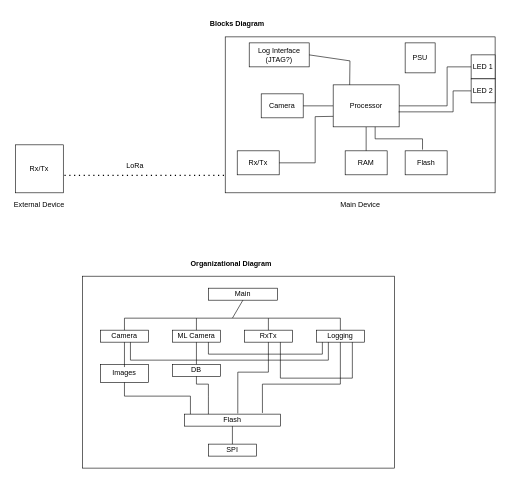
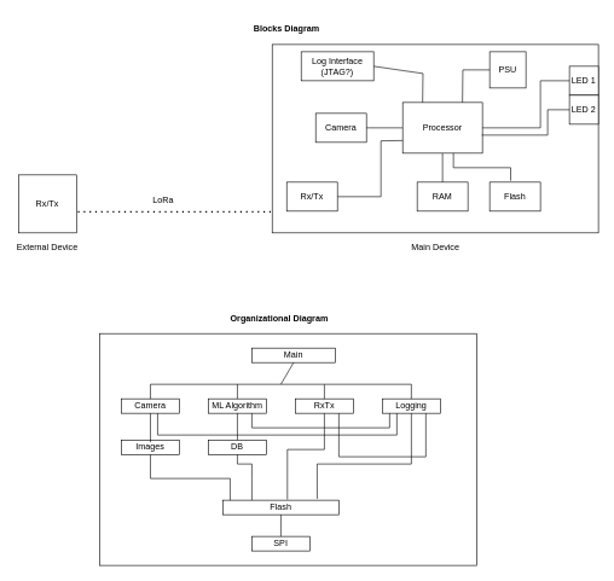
  <mxCell id="0" />
  <mxCell id="1" parent="0" />
  <mxCell id="2" value="" style="rounded=0;whiteSpace=wrap;html=1;fillColor=none;" vertex="1" parent="1"><mxGeometry x="137" y="460" width="520" height="320" as="geometry" /></mxCell>
  <mxCell id="3" value="" style="rounded=0;whiteSpace=wrap;html=1;fillColor=none;" vertex="1" parent="1"><mxGeometry x="375" y="61" width="450" height="260" as="geometry" /></mxCell>
  <mxCell id="4" value="&lt;b&gt;Blocks Diagram&lt;/b&gt;" style="text;html=1;strokeColor=none;fillColor=none;align=center;verticalAlign=middle;whiteSpace=wrap;rounded=0;" vertex="1" parent="1"><mxGeometry x="205" y="20" width="380" height="40" as="geometry" /></mxCell>
  <mxCell id="5" value="Flash" style="rounded=0;whiteSpace=wrap;html=1;fillColor=default;" vertex="1" parent="1"><mxGeometry x="675" y="251" width="70" height="40" as="geometry" /></mxCell>
  <mxCell id="6" value="RAM" style="rounded=0;whiteSpace=wrap;html=1;fillColor=default;" vertex="1" parent="1"><mxGeometry x="575" y="251" width="70" height="40" as="geometry" /></mxCell>
  <mxCell id="7" value="Camera" style="rounded=0;whiteSpace=wrap;html=1;fillColor=default;" vertex="1" parent="1"><mxGeometry x="435" y="156" width="70" height="40" as="geometry" /></mxCell>
  <mxCell id="8" value="Rx/Tx" style="rounded=0;whiteSpace=wrap;html=1;fillColor=default;" vertex="1" parent="1"><mxGeometry x="395" y="251" width="70" height="40" as="geometry" /></mxCell>
  <mxCell id="9" value="PSU" style="whiteSpace=wrap;html=1;aspect=fixed;fillColor=default;" vertex="1" parent="1"><mxGeometry x="675" y="71" width="50" height="50" as="geometry" /></mxCell>
  <mxCell id="10" value="LED 1" style="whiteSpace=wrap;html=1;aspect=fixed;fillColor=default;" vertex="1" parent="1"><mxGeometry x="785" y="91" width="40" height="40" as="geometry" /></mxCell>
  <mxCell id="11" style="edgeStyle=orthogonalEdgeStyle;rounded=0;orthogonalLoop=1;jettySize=auto;html=1;exitX=1;exitY=0.75;exitDx=0;exitDy=0;entryX=0.667;entryY=0.767;entryDx=0;entryDy=0;entryPerimeter=0;" edge="1" parent="1"><mxGeometry relative="1" as="geometry"><mxPoint x="825" y="143.5" as="sourcePoint" /><mxPoint x="815.01" y="144.01" as="targetPoint" /></mxGeometry></mxCell>
  <mxCell id="12" value="LED 2" style="whiteSpace=wrap;html=1;aspect=fixed;fillColor=default;" vertex="1" parent="1"><mxGeometry x="785" y="131" width="40" height="40" as="geometry" /></mxCell>
  <mxCell id="13" value="" style="endArrow=none;html=1;rounded=0;exitX=1;exitY=0.5;exitDx=0;exitDy=0;entryX=0;entryY=0.5;entryDx=0;entryDy=0;" edge="1" parent="1" source="7" target="19"><mxGeometry width="50" height="50" relative="1" as="geometry"><mxPoint x="495" y="271" as="sourcePoint" /><mxPoint x="545" y="221" as="targetPoint" /></mxGeometry></mxCell>
  <mxCell id="14" value="Rx/Tx" style="whiteSpace=wrap;html=1;aspect=fixed;fillColor=default;" vertex="1" parent="1"><mxGeometry x="25" y="241" width="80" height="80" as="geometry" /></mxCell>
  <mxCell id="15" value="" style="endArrow=none;dashed=1;html=1;dashPattern=1 3;strokeWidth=2;rounded=0;exitX=1.025;exitY=0.638;exitDx=0;exitDy=0;exitPerimeter=0;entryX=0.004;entryY=0.888;entryDx=0;entryDy=0;entryPerimeter=0;" edge="1" parent="1" source="14" target="3"><mxGeometry width="50" height="50" relative="1" as="geometry"><mxPoint x="325" y="311" as="sourcePoint" /><mxPoint x="375" y="261" as="targetPoint" /></mxGeometry></mxCell>
  <mxCell id="16" value="External Device" style="text;html=1;strokeColor=none;fillColor=none;align=center;verticalAlign=middle;whiteSpace=wrap;rounded=0;" vertex="1" parent="1"><mxGeometry x="20" y="326" width="90" height="30" as="geometry" /></mxCell>
  <mxCell id="17" value="LoRa" style="text;html=1;strokeColor=none;fillColor=none;align=center;verticalAlign=middle;whiteSpace=wrap;rounded=0;" vertex="1" parent="1"><mxGeometry x="195" y="261" width="60" height="30" as="geometry" /></mxCell>
  <mxCell id="18" value="" style="endArrow=none;html=1;rounded=0;entryX=0.5;entryY=1;entryDx=0;entryDy=0;exitX=0.5;exitY=0;exitDx=0;exitDy=0;" edge="1" parent="1" source="6" target="19"><mxGeometry width="50" height="50" relative="1" as="geometry"><mxPoint x="515" y="301" as="sourcePoint" /><mxPoint x="565" y="251" as="targetPoint" /></mxGeometry></mxCell>
  <mxCell id="19" value="Processor" style="rounded=0;whiteSpace=wrap;html=1;" vertex="1" parent="1"><mxGeometry x="555" y="141" width="110" height="70" as="geometry" /></mxCell>
  <mxCell id="20" value="" style="endArrow=none;html=1;rounded=0;entryX=0.414;entryY=-0.05;entryDx=0;entryDy=0;entryPerimeter=0;" edge="1" parent="1" target="5"><mxGeometry width="50" height="50" relative="1" as="geometry"><mxPoint x="625" y="211" as="sourcePoint" /><mxPoint x="705" y="241" as="targetPoint" /><Array as="points"><mxPoint x="625" y="231" /><mxPoint x="704" y="231" /></Array></mxGeometry></mxCell>
  <mxCell id="21" value="" style="endArrow=none;html=1;rounded=0;exitX=1;exitY=0.5;exitDx=0;exitDy=0;entryX=0;entryY=0.75;entryDx=0;entryDy=0;" edge="1" parent="1" source="8" target="19"><mxGeometry width="50" height="50" relative="1" as="geometry"><mxPoint x="495" y="281" as="sourcePoint" /><mxPoint x="545" y="231" as="targetPoint" /><Array as="points"><mxPoint x="525" y="271" /><mxPoint x="525" y="194" /></Array></mxGeometry></mxCell>
+ <mxCell id="22" value="" style="endArrow=none;html=1;rounded=0;entryX=0;entryY=0.5;entryDx=0;entryDy=0;exitX=0.75;exitY=0;exitDx=0;exitDy=0;" edge="1" parent="1" source="19" target="9"><mxGeometry width="50" height="50" relative="1" as="geometry"><mxPoint x="595" y="121" as="sourcePoint" /><mxPoint x="645" y="71" as="targetPoint" /><Array as="points"><mxPoint x="638" y="96" /></Array></mxGeometry></mxCell>
  <mxCell id="23" value="" style="endArrow=none;html=1;rounded=0;entryX=0;entryY=0.5;entryDx=0;entryDy=0;exitX=1;exitY=0.5;exitDx=0;exitDy=0;" edge="1" parent="1" source="19" target="10"><mxGeometry width="50" height="50" relative="1" as="geometry"><mxPoint x="715" y="211" as="sourcePoint" /><mxPoint x="765" y="161" as="targetPoint" /><Array as="points"><mxPoint x="745" y="176" /><mxPoint x="745" y="111" /></Array></mxGeometry></mxCell>
  <mxCell id="24" value="" style="endArrow=none;html=1;rounded=0;entryX=0;entryY=0.5;entryDx=0;entryDy=0;exitX=0.991;exitY=0.643;exitDx=0;exitDy=0;exitPerimeter=0;" edge="1" parent="1" source="19" target="12"><mxGeometry width="50" height="50" relative="1" as="geometry"><mxPoint x="725" y="241" as="sourcePoint" /><mxPoint x="775" y="191" as="targetPoint" /><Array as="points"><mxPoint x="755" y="186" /><mxPoint x="755" y="151" /></Array></mxGeometry></mxCell>
  <mxCell id="25" value="Main Device" style="text;html=1;strokeColor=none;fillColor=none;align=center;verticalAlign=middle;whiteSpace=wrap;rounded=0;" vertex="1" parent="1"><mxGeometry x="562.5" y="326" width="75" height="30" as="geometry" /></mxCell>
  <mxCell id="26" value="Log Interface (JTAG?)" style="rounded=0;whiteSpace=wrap;html=1;fillColor=default;" vertex="1" parent="1"><mxGeometry x="415" y="71" width="100" height="40" as="geometry" /></mxCell>
  <mxCell id="27" value="" style="endArrow=none;html=1;rounded=0;exitX=0.25;exitY=0;exitDx=0;exitDy=0;entryX=1;entryY=0.5;entryDx=0;entryDy=0;" edge="1" parent="1" source="19" target="26"><mxGeometry width="50" height="50" relative="1" as="geometry"><mxPoint x="575" y="120" as="sourcePoint" /><mxPoint x="625" y="70" as="targetPoint" /><Array as="points"><mxPoint x="583" y="101" /></Array></mxGeometry></mxCell>
  <mxCell id="28" value="&lt;b&gt;Organizational Diagram&lt;/b&gt;" style="text;html=1;strokeColor=none;fillColor=none;align=center;verticalAlign=middle;whiteSpace=wrap;rounded=0;" vertex="1" parent="1"><mxGeometry x="195" y="420" width="380" height="40" as="geometry" /></mxCell>
  <mxCell id="29" value="Main" style="rounded=0;whiteSpace=wrap;html=1;fillColor=none;" vertex="1" parent="1"><mxGeometry x="347" y="480" width="115" height="20" as="geometry" /></mxCell>
  <mxCell id="30" value="Camera" style="rounded=0;whiteSpace=wrap;html=1;fillColor=none;" vertex="1" parent="1"><mxGeometry x="167" y="550" width="80" height="20" as="geometry" /></mxCell>
- <mxCell id="31" value="ML Camera" style="rounded=0;whiteSpace=wrap;html=1;fillColor=none;" vertex="1" parent="1"><mxGeometry x="287" y="550" width="80" height="20" as="geometry" /></mxCell>
+ <mxCell id="31" value="ML Algorithm" style="rounded=0;whiteSpace=wrap;html=1;fillColor=none;" vertex="1" parent="1"><mxGeometry x="287" y="550" width="80" height="20" as="geometry" /></mxCell>
  <mxCell id="32" value="RxTx" style="rounded=0;whiteSpace=wrap;html=1;fillColor=none;" vertex="1" parent="1"><mxGeometry x="407" y="550" width="80" height="20" as="geometry" /></mxCell>
  <mxCell id="33" value="Logging" style="rounded=0;whiteSpace=wrap;html=1;fillColor=none;" vertex="1" parent="1"><mxGeometry x="527" y="550" width="80" height="20" as="geometry" /></mxCell>
  <mxCell id="34" value="" style="endArrow=none;html=1;rounded=0;entryX=0.5;entryY=1;entryDx=0;entryDy=0;exitX=0.5;exitY=0;exitDx=0;exitDy=0;" edge="1" parent="1" source="30" target="29"><mxGeometry width="50" height="50" relative="1" as="geometry"><mxPoint x="297" y="540" as="sourcePoint" /><mxPoint x="347" y="490" as="targetPoint" /><Array as="points"><mxPoint x="207" y="530" /><mxPoint x="387" y="530" /></Array></mxGeometry></mxCell>
  <mxCell id="35" value="" style="endArrow=none;html=1;rounded=0;entryX=0.5;entryY=0;entryDx=0;entryDy=0;" edge="1" parent="1" target="32"><mxGeometry width="50" height="50" relative="1" as="geometry"><mxPoint x="387" y="530" as="sourcePoint" /><mxPoint x="377" y="530" as="targetPoint" /><Array as="points"><mxPoint x="447" y="530" /></Array></mxGeometry></mxCell>
  <mxCell id="36" value="" style="endArrow=none;html=1;rounded=0;entryX=0.5;entryY=0;entryDx=0;entryDy=0;" edge="1" parent="1" target="33"><mxGeometry width="50" height="50" relative="1" as="geometry"><mxPoint x="447" y="530" as="sourcePoint" /><mxPoint x="537" y="670" as="targetPoint" /><Array as="points"><mxPoint x="567" y="530" /></Array></mxGeometry></mxCell>
  <mxCell id="37" value="" style="endArrow=none;html=1;rounded=0;entryX=0.5;entryY=0;entryDx=0;entryDy=0;" edge="1" parent="1" target="31"><mxGeometry width="50" height="50" relative="1" as="geometry"><mxPoint x="327" y="530" as="sourcePoint" /><mxPoint x="307" y="620" as="targetPoint" /></mxGeometry></mxCell>
- <mxCell id="38" value="Images" style="rounded=0;whiteSpace=wrap;html=1;fillColor=none;" vertex="1" parent="1"><mxGeometry x="167" y="607" width="80" height="30" as="geometry" /></mxCell>
+ <mxCell id="38" value="Images" style="rounded=0;whiteSpace=wrap;html=1;fillColor=none;" vertex="1" parent="1"><mxGeometry x="167" y="607" width="80" height="20" as="geometry" /></mxCell>
  <mxCell id="39" value="Flash" style="rounded=0;whiteSpace=wrap;html=1;fillColor=none;" vertex="1" parent="1"><mxGeometry x="307" y="690" width="160" height="20" as="geometry" /></mxCell>
  <mxCell id="40" value="SPI" style="rounded=0;whiteSpace=wrap;html=1;fillColor=none;" vertex="1" parent="1"><mxGeometry x="347" y="740" width="80" height="20" as="geometry" /></mxCell>
  <mxCell id="41" value="DB" style="rounded=0;whiteSpace=wrap;html=1;fillColor=none;" vertex="1" parent="1"><mxGeometry x="287" y="607" width="80" height="20" as="geometry" /></mxCell>
  <mxCell id="42" value="" style="endArrow=none;html=1;rounded=0;entryX=0.5;entryY=1;entryDx=0;entryDy=0;exitX=0.5;exitY=0.15;exitDx=0;exitDy=0;exitPerimeter=0;" edge="1" parent="1" source="38" target="30"><mxGeometry width="50" height="50" relative="1" as="geometry"><mxPoint x="207" y="600" as="sourcePoint" /><mxPoint x="247" y="660" as="targetPoint" /></mxGeometry></mxCell>
  <mxCell id="43" value="" style="endArrow=none;html=1;rounded=0;entryX=0.5;entryY=1;entryDx=0;entryDy=0;" edge="1" parent="1" target="38"><mxGeometry width="50" height="50" relative="1" as="geometry"><mxPoint x="317" y="690" as="sourcePoint" /><mxPoint x="307" y="670" as="targetPoint" /><Array as="points"><mxPoint x="317" y="660" /><mxPoint x="207" y="660" /></Array></mxGeometry></mxCell>
  <mxCell id="44" value="" style="endArrow=none;html=1;rounded=0;entryX=0.5;entryY=1;entryDx=0;entryDy=0;exitX=0.25;exitY=0;exitDx=0;exitDy=0;" edge="1" parent="1" source="39" target="41"><mxGeometry width="50" height="50" relative="1" as="geometry"><mxPoint x="327" y="690" as="sourcePoint" /><mxPoint x="237" y="740" as="targetPoint" /><Array as="points"><mxPoint x="347" y="660" /><mxPoint x="347" y="640" /><mxPoint x="327" y="640" /></Array></mxGeometry></mxCell>
  <mxCell id="45" value="" style="endArrow=none;html=1;rounded=0;entryX=0.5;entryY=1;entryDx=0;entryDy=0;exitX=0.5;exitY=0;exitDx=0;exitDy=0;" edge="1" parent="1" source="41" target="31"><mxGeometry width="50" height="50" relative="1" as="geometry"><mxPoint x="207" y="770" as="sourcePoint" /><mxPoint x="257" y="720" as="targetPoint" /></mxGeometry></mxCell>
  <mxCell id="46" value="" style="endArrow=none;html=1;rounded=0;entryX=0.5;entryY=1;entryDx=0;entryDy=0;exitX=0.556;exitY=-0.05;exitDx=0;exitDy=0;exitPerimeter=0;" edge="1" parent="1" source="39" target="32"><mxGeometry width="50" height="50" relative="1" as="geometry"><mxPoint x="597" y="690" as="sourcePoint" /><mxPoint x="647" y="640" as="targetPoint" /><Array as="points"><mxPoint x="396" y="620" /><mxPoint x="447" y="620" /></Array></mxGeometry></mxCell>
  <mxCell id="47" value="" style="endArrow=none;html=1;rounded=0;entryX=0.5;entryY=1;entryDx=0;entryDy=0;exitX=0.813;exitY=-0.1;exitDx=0;exitDy=0;exitPerimeter=0;" edge="1" parent="1" source="39" target="33"><mxGeometry width="50" height="50" relative="1" as="geometry"><mxPoint x="547" y="670" as="sourcePoint" /><mxPoint x="597" y="620" as="targetPoint" /><Array as="points"><mxPoint x="437" y="640" /><mxPoint x="567" y="640" /></Array></mxGeometry></mxCell>
  <mxCell id="48" value="" style="endArrow=none;html=1;rounded=0;entryX=0.25;entryY=1;entryDx=0;entryDy=0;" edge="1" parent="1" target="33"><mxGeometry width="50" height="50" relative="1" as="geometry"><mxPoint x="217" y="570" as="sourcePoint" /><mxPoint x="617" y="680" as="targetPoint" /><Array as="points"><mxPoint x="217" y="600" /><mxPoint x="547" y="600" /></Array></mxGeometry></mxCell>
  <mxCell id="49" value="" style="endArrow=none;html=1;rounded=0;entryX=0.5;entryY=1;entryDx=0;entryDy=0;exitX=0.5;exitY=0;exitDx=0;exitDy=0;" edge="1" parent="1" source="40" target="39"><mxGeometry width="50" height="50" relative="1" as="geometry"><mxPoint x="257" y="840" as="sourcePoint" /><mxPoint x="307" y="790" as="targetPoint" /></mxGeometry></mxCell>
  <mxCell id="50" value="" style="endArrow=none;html=1;rounded=0;entryX=0.125;entryY=1;entryDx=0;entryDy=0;entryPerimeter=0;exitX=0.75;exitY=1;exitDx=0;exitDy=0;" edge="1" parent="1" source="31" target="33"><mxGeometry width="50" height="50" relative="1" as="geometry"><mxPoint x="617" y="690" as="sourcePoint" /><mxPoint x="667" y="640" as="targetPoint" /><Array as="points"><mxPoint x="347" y="590" /><mxPoint x="537" y="590" /></Array></mxGeometry></mxCell>
  <mxCell id="51" value="" style="endArrow=none;html=1;rounded=0;entryX=0.75;entryY=1;entryDx=0;entryDy=0;exitX=0.75;exitY=1;exitDx=0;exitDy=0;" edge="1" parent="1" source="32" target="33"><mxGeometry width="50" height="50" relative="1" as="geometry"><mxPoint x="597" y="630" as="sourcePoint" /><mxPoint x="647" y="580" as="targetPoint" /><Array as="points"><mxPoint x="467" y="630" /><mxPoint x="587" y="630" /></Array></mxGeometry></mxCell>
